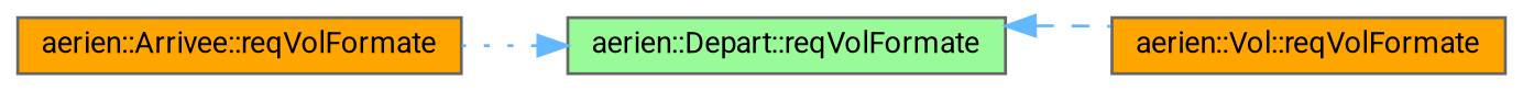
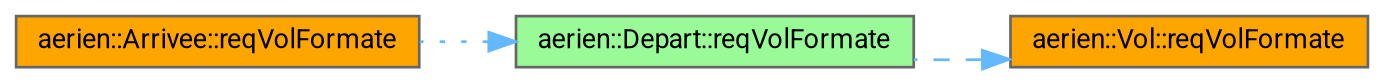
  digraph {
    fontname=Roboto
    rankdir=RL
    node [color=grey40 fillcolor=orange fontname=Roboto fontsize=10 shape=box style=filled]
    edge [color=steelblue1 dir=back fontname=Roboto fontsize=10 labelfontname=Helvetica labelfontsize=10]
    n1 [color=gray40 fontcolor=black height=0.2 label="aerien::Vol::reqVolFormate" width=0.4]
    n2 [fillcolor=palegreen height=0.2 label="aerien::Depart::reqVolFormate" width=0.4]
    n3 [height=0.2 label="aerien::Arrivee::reqVolFormate" width=0.4]
-   n2 -> n1 [style=dashed]
+   n1 -> n2 [style=dashed]
    n2 -> n3 [style=dotted]
  }
